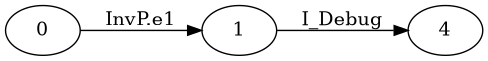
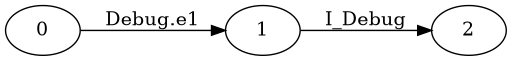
  digraph {
    rankdir=LR
    0
    1
-   2 [label=4]
-   0 -> 1 [label="InvP.e1"]
+   2
+   0 -> 1 [label="Debug.e1"]
    1 -> 2 [label=I_Debug]
  }
